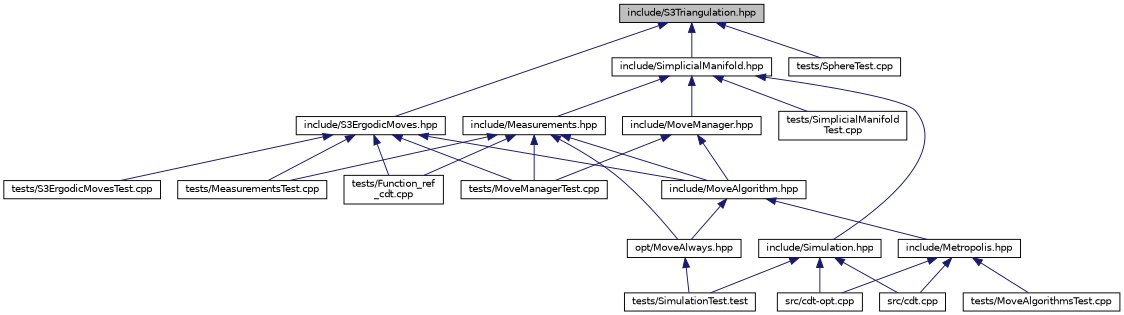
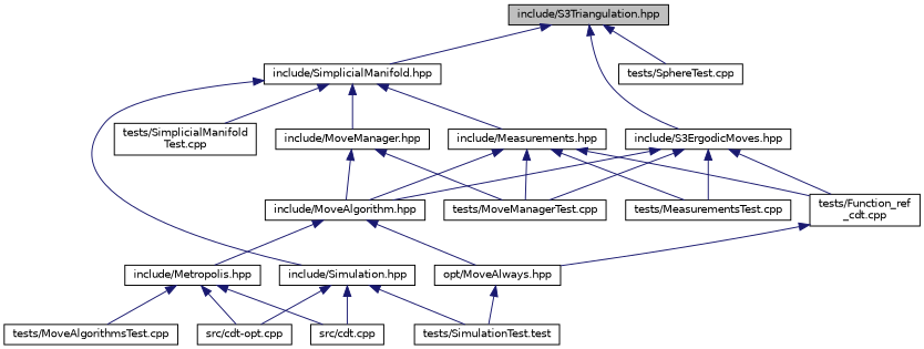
  digraph {
    node [color=black fillcolor=white fontname=Helvetica fontsize=10 shape=record style=filled]
    edge [color=midnightblue dir=back fontname=Helvetica fontsize=10 labelfontname=Helvetica labelfontsize=10 style=solid]
    n1 [fillcolor=grey75 fontcolor=black height=0.2 label="include/S3Triangulation.hpp" width=0.4]
    n2 [height=0.2 label="include/S3ErgodicMoves.hpp" width=0.4]
    n3 [height=0.2 label="include/SimplicialManifold.hpp" width=0.4]
    n4 [height=0.2 label="tests/SphereTest.cpp" width=0.4]
    n5 [height=0.2 label="include/MoveAlgorithm.hpp" width=0.4]
    n6 [height=0.2 label="tests/Function_ref\l_cdt.cpp" width=0.4]
    n7 [height=0.2 label="tests/MeasurementsTest.cpp" width=0.4]
    n8 [height=0.2 label="tests/MoveManagerTest.cpp" width=0.4]
-   n9 [height=0.2 label="tests/S3ErgodicMovesTest.cpp" width=0.4]
    n10 [height=0.2 label="include/Measurements.hpp" width=0.4]
    n11 [height=0.2 label="include/MoveManager.hpp" width=0.4]
    n12 [height=0.2 label="include/Simulation.hpp" width=0.4]
    n13 [height=0.2 label="tests/SimplicialManifold\lTest.cpp" width=0.4]
    n14 [height=0.2 label="include/Metropolis.hpp" width=0.4]
    n15 [height=0.2 label="opt/MoveAlways.hpp" width=0.4]
    n16 [height=0.2 label="src/cdt-opt.cpp" width=0.4]
    n17 [height=0.2 label="src/cdt.cpp" width=0.4]
    n18 [height=0.2 label="tests/MoveAlgorithmsTest.cpp" width=0.4]
    n19 [height=0.2 label="tests/SimulationTest.test" width=0.4]
    n1 -> n2
    n1 -> n3
    n1 -> n4
    n2 -> n5
    n2 -> n6
    n2 -> n7
    n2 -> n8
-   n2 -> n9
    n3 -> n10
    n3 -> n11
    n3 -> n12
    n3 -> n13
    n5 -> n14
    n5 -> n15
    n10 -> n5
    n10 -> n6
    n10 -> n7
    n10 -> n8
-   n10 -> n15
+   n6 -> n15
    n11 -> n5
    n11 -> n8
    n12 -> n16
    n12 -> n17
    n12 -> n19
    n14 -> n16
    n14 -> n17
    n14 -> n18
    n15 -> n19
  }
